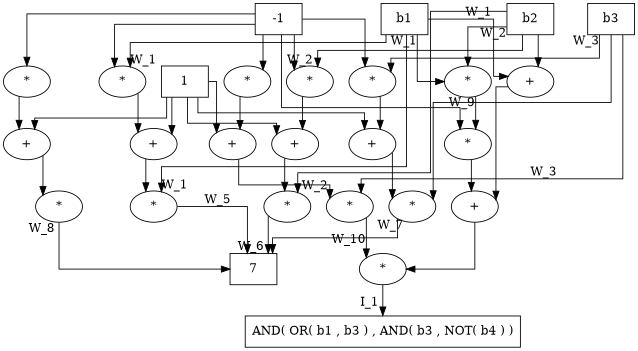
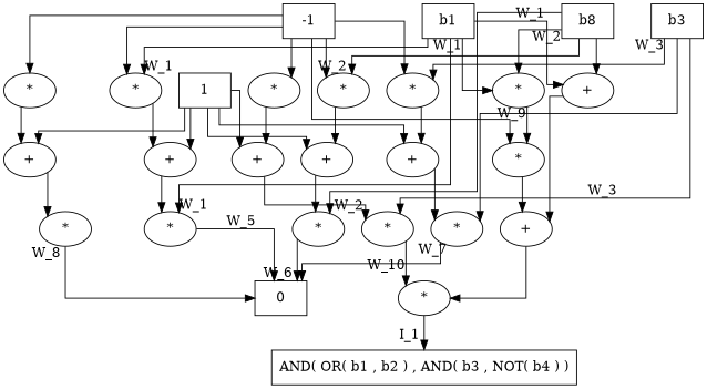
  digraph {
    forcelabels=true
    splines=ortho
    n1 [label=1 shape=box]
    n2 [label="+"]
    n3 [label="+"]
    n4 [label="+"]
    n5 [label="+"]
    n6 [label="+"]
    n7 [label="*"]
    n8 [label="*"]
    n9 [label="*"]
    n10 [label="*"]
    n11 [label="*"]
-   n12 [label=7 shape=box]
+   n12 [label=0 shape=box]
    n13 [label="*"]
    n14 [label=-1 shape=box]
    n15 [label="*"]
    n16 [label="*"]
    n17 [label="*"]
    n18 [label="*"]
    n19 [label="*"]
    n20 [label="*"]
    n21 [label="+"]
-   n22 [label="AND( OR( b1 , b3 ) , AND( b3 , NOT( b4 ) )" shape=box]
+   n22 [label="AND( OR( b1 , b2 ) , AND( b3 , NOT( b4 ) )" shape=box]
    n23 [label="*"]
    n24 [label="+"]
    n25 [label=b1 shape=box]
-   n26 [label=b2 shape=box]
+   n26 [label=b8 shape=box]
    n27 [label=b3 shape=box]
    n1 -> n2
    n1 -> n3
    n1 -> n4
    n1 -> n5
    n1 -> n6
    n2 -> n7
    n3 -> n8
    n4 -> n9
    n5 -> n10
    n6 -> n11
    n7 -> n12 [xlabel=W_5]
    n8 -> n12 [headlabel="W_6 "]
    n9 -> n12 [taillabel=W_7]
    n10 -> n12 [taillabel="W_8 "]
    n11 -> n13 [xlabel=W_10]
    n13 -> n22 [xlabel="I_1 "]
    n14 -> n15
    n14 -> n16
    n14 -> n17
    n14 -> n18
    n14 -> n19
    n14 -> n20
    n15 -> n2
    n16 -> n3
    n17 -> n4
    n18 -> n5
    n19 -> n21
    n20 -> n6
    n21 -> n13
    n23 -> n19 [taillabel=W_9]
    n24 -> n21
    n25 -> n7 [headlabel="W_1 "]
    n25 -> n15 [headlabel="W_1 "]
    n25 -> n23 [taillabel=" W_1"]
    n25 -> n24 [xlabel=W_1]
    n26 -> n8 [headlabel=" W_2 "]
    n26 -> n16 [headlabel=" W_2 "]
    n26 -> n23 [taillabel=" W_2"]
    n26 -> n24
    n27 -> n9
    n27 -> n11 [xlabel=" W_3 "]
    n27 -> n17 [taillabel=" W_3"]
  }
